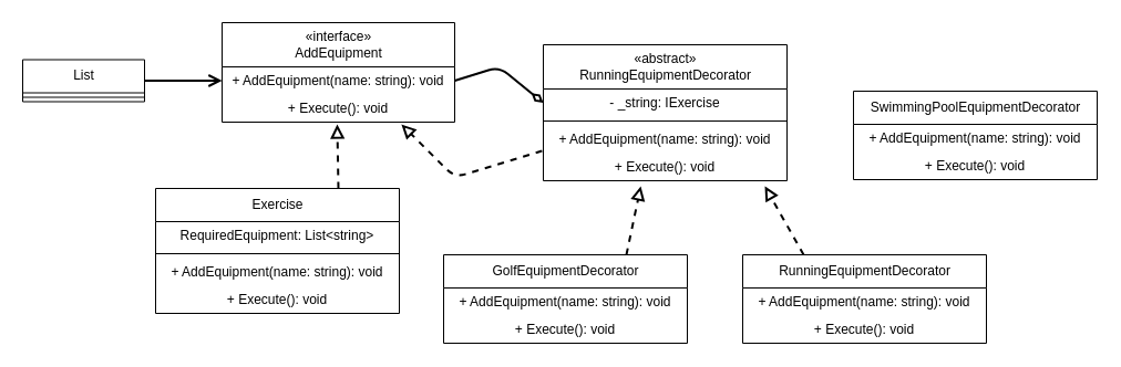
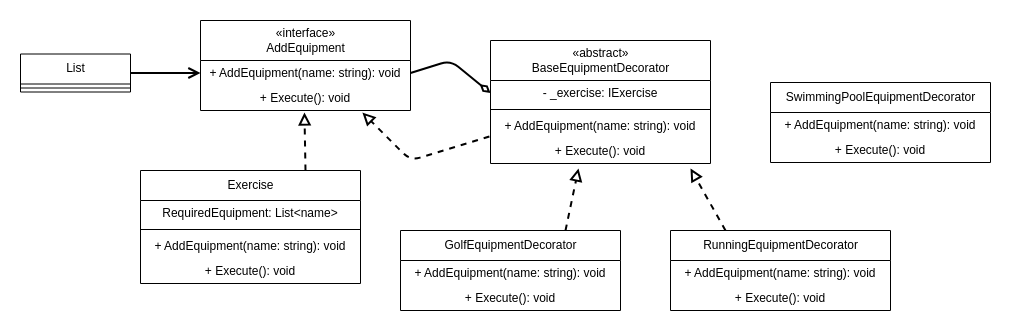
  <mxCell id="0" />
  <mxCell id="1" parent="0" />
  <mxCell id="2" value="&lt;span style=&quot;font-weight: 400;&quot;&gt;«interface»&lt;br&gt;AddEquipment&lt;br&gt;&lt;/span&gt;" style="swimlane;fontStyle=1;align=center;verticalAlign=middle;childLayout=stackLayout;horizontal=1;startSize=40;horizontalStack=0;resizeParent=1;resizeParentMax=0;resizeLast=0;collapsible=0;marginBottom=0;html=1;" parent="1" vertex="1"><mxGeometry x="200" y="20" width="210" height="90" as="geometry" /></mxCell>
  <mxCell id="3" value="+ AddEquipment(name: string): void" style="text;html=1;strokeColor=none;fillColor=none;align=center;verticalAlign=middle;spacingLeft=4;spacingRight=4;overflow=hidden;rotatable=0;points=[[0,0.5],[1,0.5]];portConstraint=eastwest;" parent="2" vertex="1"><mxGeometry y="40" width="210" height="25" as="geometry" /></mxCell>
  <mxCell id="4" value="+ Execute(): void" style="text;html=1;strokeColor=none;fillColor=none;align=center;verticalAlign=middle;spacingLeft=4;spacingRight=4;overflow=hidden;rotatable=0;points=[[0,0.5],[1,0.5]];portConstraint=eastwest;" parent="2" vertex="1"><mxGeometry y="65" width="210" height="25" as="geometry" /></mxCell>
  <mxCell id="5" value="List" style="swimlane;fontStyle=0;align=center;verticalAlign=top;childLayout=stackLayout;horizontal=1;startSize=30;horizontalStack=0;resizeParent=1;resizeParentMax=0;resizeLast=0;collapsible=0;marginBottom=0;html=1;" parent="1" vertex="1"><mxGeometry x="20" y="53.5" width="110" height="38" as="geometry" /></mxCell>
  <mxCell id="6" value="" style="line;strokeWidth=1;fillColor=none;align=left;verticalAlign=middle;spacingTop=-1;spacingLeft=3;spacingRight=3;rotatable=0;labelPosition=right;points=[];portConstraint=eastwest;" parent="5" vertex="1"><mxGeometry y="30" width="110" height="8" as="geometry" /></mxCell>
  <mxCell id="7" value="" style="endArrow=open;startArrow=none;endFill=0;startFill=0;endSize=8;html=1;verticalAlign=bottom;labelBackgroundColor=none;strokeWidth=2;sketch=0;exitX=1;exitY=0.5;exitDx=0;exitDy=0;entryX=0;entryY=0.5;entryDx=0;entryDy=0;" parent="1" source="5" target="3" edge="1"><mxGeometry width="160" relative="1" as="geometry"><mxPoint x="150" y="70" as="sourcePoint" /><mxPoint x="200" y="72.5" as="targetPoint" /></mxGeometry></mxCell>
- <mxCell id="8" value="&lt;span style=&quot;font-weight: 400;&quot;&gt;«abstract»&lt;/span&gt;&lt;span style=&quot;font-weight: 400;&quot;&gt;&lt;br&gt;RunningEquipmentDecorator&lt;/span&gt;" style="swimlane;fontStyle=1;align=center;verticalAlign=middle;childLayout=stackLayout;horizontal=1;startSize=40;horizontalStack=0;resizeParent=1;resizeParentMax=0;resizeLast=0;collapsible=0;marginBottom=0;html=1;" parent="1" vertex="1"><mxGeometry x="490" y="40" width="220" height="123" as="geometry" /></mxCell>
- <mxCell id="9" value="- _string: IExercise" style="text;html=1;strokeColor=none;fillColor=none;align=center;verticalAlign=middle;spacingLeft=4;spacingRight=4;overflow=hidden;rotatable=0;points=[[0,0.5],[1,0.5]];portConstraint=eastwest;" parent="8" vertex="1"><mxGeometry y="40" width="220" height="25" as="geometry" /></mxCell>
+ <mxCell id="8" value="&lt;span style=&quot;font-weight: 400;&quot;&gt;«abstract»&lt;/span&gt;&lt;span style=&quot;font-weight: 400;&quot;&gt;&lt;br&gt;BaseEquipmentDecorator&lt;/span&gt;" style="swimlane;fontStyle=1;align=center;verticalAlign=middle;childLayout=stackLayout;horizontal=1;startSize=40;horizontalStack=0;resizeParent=1;resizeParentMax=0;resizeLast=0;collapsible=0;marginBottom=0;html=1;" parent="1" vertex="1"><mxGeometry x="490" y="40" width="220" height="123" as="geometry" /></mxCell>
+ <mxCell id="9" value="- _exercise: IExercise" style="text;html=1;strokeColor=none;fillColor=none;align=center;verticalAlign=middle;spacingLeft=4;spacingRight=4;overflow=hidden;rotatable=0;points=[[0,0.5],[1,0.5]];portConstraint=eastwest;" parent="8" vertex="1"><mxGeometry y="40" width="220" height="25" as="geometry" /></mxCell>
  <mxCell id="10" value="" style="line;strokeWidth=1;fillColor=none;align=left;verticalAlign=middle;spacingTop=-1;spacingLeft=3;spacingRight=3;rotatable=0;labelPosition=right;points=[];portConstraint=eastwest;" parent="8" vertex="1"><mxGeometry y="65" width="220" height="8" as="geometry" /></mxCell>
  <mxCell id="11" value="+ AddEquipment(name: string): void" style="text;html=1;strokeColor=none;fillColor=none;align=center;verticalAlign=middle;spacingLeft=4;spacingRight=4;overflow=hidden;rotatable=0;points=[[0,0.5],[1,0.5]];portConstraint=eastwest;" vertex="1" parent="8"><mxGeometry y="73" width="220" height="25" as="geometry" /></mxCell>
  <mxCell id="12" value="+ Execute(): void" style="text;html=1;strokeColor=none;fillColor=none;align=center;verticalAlign=middle;spacingLeft=4;spacingRight=4;overflow=hidden;rotatable=0;points=[[0,0.5],[1,0.5]];portConstraint=eastwest;" parent="8" vertex="1"><mxGeometry y="98" width="220" height="25" as="geometry" /></mxCell>
  <mxCell id="13" value="" style="endArrow=none;startArrow=diamondThin;endFill=0;startFill=0;html=1;verticalAlign=bottom;labelBackgroundColor=none;strokeWidth=2;startSize=8;endSize=8;exitX=0;exitY=0.5;exitDx=0;exitDy=0;entryX=1;entryY=0.5;entryDx=0;entryDy=0;" parent="1" source="9" target="3" edge="1"><mxGeometry width="160" relative="1" as="geometry"><mxPoint x="498.02" y="73" as="sourcePoint" /><mxPoint x="430" y="73" as="targetPoint" /><Array as="points"><mxPoint x="450" y="60" /></Array></mxGeometry></mxCell>
  <mxCell id="14" value="" style="endArrow=block;startArrow=none;endFill=0;startFill=0;endSize=8;html=1;verticalAlign=bottom;dashed=1;labelBackgroundColor=none;entryX=0.771;entryY=1.08;entryDx=0;entryDy=0;entryPerimeter=0;exitX=-0.005;exitY=-0.08;exitDx=0;exitDy=0;strokeWidth=2;exitPerimeter=0;" parent="1" source="12" target="4" edge="1"><mxGeometry width="160" relative="1" as="geometry"><mxPoint x="460" y="370" as="sourcePoint" /><mxPoint x="620" y="370" as="targetPoint" /><Array as="points"><mxPoint x="410" y="160" /></Array></mxGeometry></mxCell>
  <mxCell id="15" value="" style="endArrow=block;startArrow=none;endFill=0;startFill=0;endSize=8;html=1;verticalAlign=bottom;dashed=1;labelBackgroundColor=none;entryX=0.495;entryY=1.08;entryDx=0;entryDy=0;entryPerimeter=0;exitX=0.75;exitY=0;exitDx=0;exitDy=0;strokeWidth=2;" parent="1" source="16" target="4" edge="1"><mxGeometry width="160" relative="1" as="geometry"><mxPoint x="428.09" y="193.5" as="sourcePoint" /><mxPoint x="290" y="160" as="targetPoint" /><Array as="points" /></mxGeometry></mxCell>
  <mxCell id="16" value="&lt;span style=&quot;font-weight: 400;&quot;&gt;Exercise&lt;/span&gt;" style="swimlane;fontStyle=1;align=center;verticalAlign=middle;childLayout=stackLayout;horizontal=1;startSize=30;horizontalStack=0;resizeParent=1;resizeParentMax=0;resizeLast=0;collapsible=0;marginBottom=0;html=1;" parent="1" vertex="1"><mxGeometry x="140" y="170" width="220" height="113" as="geometry" /></mxCell>
- <mxCell id="17" value="RequiredEquipment: List&amp;lt;string&amp;gt;" style="text;html=1;strokeColor=none;fillColor=none;align=center;verticalAlign=middle;spacingLeft=4;spacingRight=4;overflow=hidden;rotatable=0;points=[[0,0.5],[1,0.5]];portConstraint=eastwest;" parent="16" vertex="1"><mxGeometry y="30" width="220" height="25" as="geometry" /></mxCell>
+ <mxCell id="17" value="RequiredEquipment: List&amp;lt;name&amp;gt;" style="text;html=1;strokeColor=none;fillColor=none;align=center;verticalAlign=middle;spacingLeft=4;spacingRight=4;overflow=hidden;rotatable=0;points=[[0,0.5],[1,0.5]];portConstraint=eastwest;" parent="16" vertex="1"><mxGeometry y="30" width="220" height="25" as="geometry" /></mxCell>
  <mxCell id="18" value="" style="line;strokeWidth=1;fillColor=none;align=left;verticalAlign=middle;spacingTop=-1;spacingLeft=3;spacingRight=3;rotatable=0;labelPosition=right;points=[];portConstraint=eastwest;" parent="16" vertex="1"><mxGeometry y="55" width="220" height="8" as="geometry" /></mxCell>
  <mxCell id="19" value="+ AddEquipment(name: string): void" style="text;html=1;strokeColor=none;fillColor=none;align=center;verticalAlign=middle;spacingLeft=4;spacingRight=4;overflow=hidden;rotatable=0;points=[[0,0.5],[1,0.5]];portConstraint=eastwest;" vertex="1" parent="16"><mxGeometry y="63" width="220" height="25" as="geometry" /></mxCell>
  <mxCell id="20" value="+ Execute(): void" style="text;html=1;strokeColor=none;fillColor=none;align=center;verticalAlign=middle;spacingLeft=4;spacingRight=4;overflow=hidden;rotatable=0;points=[[0,0.5],[1,0.5]];portConstraint=eastwest;" vertex="1" parent="16"><mxGeometry y="88" width="220" height="25" as="geometry" /></mxCell>
  <mxCell id="21" value="&lt;span style=&quot;font-weight: 400;&quot;&gt;GolfEquipmentDecorator&lt;/span&gt;" style="swimlane;fontStyle=1;align=center;verticalAlign=middle;childLayout=stackLayout;horizontal=1;startSize=30;horizontalStack=0;resizeParent=1;resizeParentMax=0;resizeLast=0;collapsible=0;marginBottom=0;html=1;" vertex="1" parent="1"><mxGeometry x="400" y="230" width="220" height="80" as="geometry" /></mxCell>
  <mxCell id="22" value="+ AddEquipment(name: string): void" style="text;html=1;strokeColor=none;fillColor=none;align=center;verticalAlign=middle;spacingLeft=4;spacingRight=4;overflow=hidden;rotatable=0;points=[[0,0.5],[1,0.5]];portConstraint=eastwest;" vertex="1" parent="21"><mxGeometry y="30" width="220" height="25" as="geometry" /></mxCell>
  <mxCell id="23" value="+ Execute(): void" style="text;html=1;strokeColor=none;fillColor=none;align=center;verticalAlign=middle;spacingLeft=4;spacingRight=4;overflow=hidden;rotatable=0;points=[[0,0.5],[1,0.5]];portConstraint=eastwest;" vertex="1" parent="21"><mxGeometry y="55" width="220" height="25" as="geometry" /></mxCell>
  <mxCell id="24" value="" style="endArrow=block;startArrow=none;endFill=0;startFill=0;endSize=8;html=1;verticalAlign=bottom;dashed=1;labelBackgroundColor=none;entryX=0.4;entryY=1.2;entryDx=0;entryDy=0;entryPerimeter=0;exitX=0.75;exitY=0;exitDx=0;exitDy=0;strokeWidth=2;" edge="1" parent="1" source="21" target="12"><mxGeometry width="160" relative="1" as="geometry"><mxPoint x="540.53" y="268" as="sourcePoint" /><mxPoint x="539.48" y="210" as="targetPoint" /><Array as="points" /></mxGeometry></mxCell>
  <mxCell id="25" value="&lt;span style=&quot;font-weight: 400;&quot;&gt;RunningEquipmentDecorator&lt;/span&gt;" style="swimlane;fontStyle=1;align=center;verticalAlign=middle;childLayout=stackLayout;horizontal=1;startSize=30;horizontalStack=0;resizeParent=1;resizeParentMax=0;resizeLast=0;collapsible=0;marginBottom=0;html=1;" vertex="1" parent="1"><mxGeometry x="670" y="230" width="220" height="80" as="geometry" /></mxCell>
  <mxCell id="26" value="+ AddEquipment(name: string): void" style="text;html=1;strokeColor=none;fillColor=none;align=center;verticalAlign=middle;spacingLeft=4;spacingRight=4;overflow=hidden;rotatable=0;points=[[0,0.5],[1,0.5]];portConstraint=eastwest;" vertex="1" parent="25"><mxGeometry y="30" width="220" height="25" as="geometry" /></mxCell>
  <mxCell id="27" value="+ Execute(): void" style="text;html=1;strokeColor=none;fillColor=none;align=center;verticalAlign=middle;spacingLeft=4;spacingRight=4;overflow=hidden;rotatable=0;points=[[0,0.5],[1,0.5]];portConstraint=eastwest;" vertex="1" parent="25"><mxGeometry y="55" width="220" height="25" as="geometry" /></mxCell>
  <mxCell id="28" value="" style="endArrow=block;startArrow=none;endFill=0;startFill=0;endSize=8;html=1;verticalAlign=bottom;dashed=1;labelBackgroundColor=none;exitX=0.25;exitY=0;exitDx=0;exitDy=0;strokeWidth=2;" edge="1" parent="1" source="25"><mxGeometry width="160" relative="1" as="geometry"><mxPoint x="520" y="240" as="sourcePoint" /><mxPoint x="690" y="168" as="targetPoint" /><Array as="points" /></mxGeometry></mxCell>
  <mxCell id="29" value="&lt;span style=&quot;font-weight: 400;&quot;&gt;SwimmingPoolEquipmentDecorator&lt;/span&gt;" style="swimlane;fontStyle=1;align=center;verticalAlign=middle;childLayout=stackLayout;horizontal=1;startSize=30;horizontalStack=0;resizeParent=1;resizeParentMax=0;resizeLast=0;collapsible=0;marginBottom=0;html=1;" vertex="1" parent="1"><mxGeometry x="770" y="82" width="220" height="80" as="geometry" /></mxCell>
  <mxCell id="30" value="+ AddEquipment(name: string): void" style="text;html=1;strokeColor=none;fillColor=none;align=center;verticalAlign=middle;spacingLeft=4;spacingRight=4;overflow=hidden;rotatable=0;points=[[0,0.5],[1,0.5]];portConstraint=eastwest;" vertex="1" parent="29"><mxGeometry y="30" width="220" height="25" as="geometry" /></mxCell>
  <mxCell id="31" value="+ Execute(): void" style="text;html=1;strokeColor=none;fillColor=none;align=center;verticalAlign=middle;spacingLeft=4;spacingRight=4;overflow=hidden;rotatable=0;points=[[0,0.5],[1,0.5]];portConstraint=eastwest;" vertex="1" parent="29"><mxGeometry y="55" width="220" height="25" as="geometry" /></mxCell>
